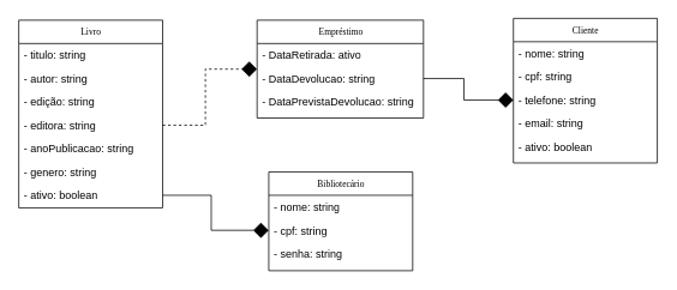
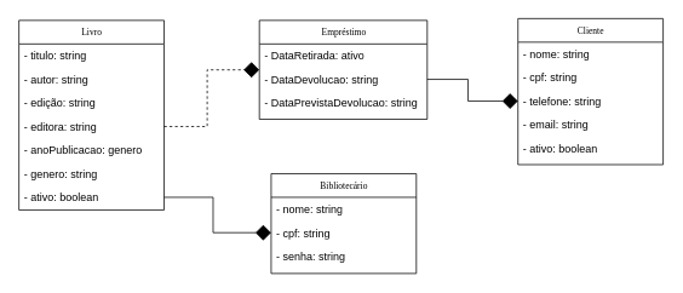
  <mxCell id="0" />
  <mxCell id="1" parent="0" />
  <mxCell id="2" value="Empréstimo" style="swimlane;html=1;fontStyle=0;childLayout=stackLayout;horizontal=1;startSize=26;fillColor=none;horizontalStack=0;resizeParent=1;resizeLast=0;collapsible=1;marginBottom=0;swimlaneFillColor=#ffffff;rounded=0;shadow=0;comic=0;labelBackgroundColor=none;strokeColor=#000000;strokeWidth=1;fontFamily=Verdana;fontSize=10;fontColor=#000000;align=center;" parent="1" vertex="1"><mxGeometry x="285" y="22" width="185" height="109" as="geometry" /></mxCell>
  <mxCell id="3" value="- DataRetirada: ativo" style="text;html=1;strokeColor=none;fillColor=none;align=left;verticalAlign=top;spacingLeft=4;spacingRight=4;whiteSpace=wrap;overflow=hidden;rotatable=0;points=[[0,0.5],[1,0.5]];portConstraint=eastwest;" parent="2" vertex="1"><mxGeometry y="26" width="185" height="26" as="geometry" /></mxCell>
  <mxCell id="4" value="- DataDevolucao: string" style="text;html=1;strokeColor=none;fillColor=none;align=left;verticalAlign=top;spacingLeft=4;spacingRight=4;whiteSpace=wrap;overflow=hidden;rotatable=0;points=[[0,0.5],[1,0.5]];portConstraint=eastwest;" parent="2" vertex="1"><mxGeometry y="52" width="185" height="26" as="geometry" /></mxCell>
  <mxCell id="5" value="- DataPrevistaDevolucao: string" style="text;html=1;strokeColor=none;fillColor=none;align=left;verticalAlign=top;spacingLeft=4;spacingRight=4;whiteSpace=wrap;overflow=hidden;rotatable=0;points=[[0,0.5],[1,0.5]];portConstraint=eastwest;" parent="2" vertex="1"><mxGeometry y="78" width="185" height="26" as="geometry" /></mxCell>
  <mxCell id="6" value="Livro" style="swimlane;html=1;fontStyle=0;childLayout=stackLayout;horizontal=1;startSize=26;fillColor=none;horizontalStack=0;resizeParent=1;resizeLast=0;collapsible=1;marginBottom=0;swimlaneFillColor=#ffffff;rounded=0;shadow=0;comic=0;labelBackgroundColor=none;strokeColor=#000000;strokeWidth=1;fontFamily=Verdana;fontSize=10;fontColor=#000000;align=center;" parent="1" vertex="1"><mxGeometry x="20" y="22" width="160" height="209" as="geometry" /></mxCell>
  <mxCell id="7" value="-&amp;nbsp;titulo: string" style="text;html=1;strokeColor=none;fillColor=none;align=left;verticalAlign=top;spacingLeft=4;spacingRight=4;whiteSpace=wrap;overflow=hidden;rotatable=0;points=[[0,0.5],[1,0.5]];portConstraint=eastwest;" parent="6" vertex="1"><mxGeometry y="26" width="160" height="26" as="geometry" /></mxCell>
  <mxCell id="8" value="- autor: string" style="text;html=1;strokeColor=none;fillColor=none;align=left;verticalAlign=top;spacingLeft=4;spacingRight=4;whiteSpace=wrap;overflow=hidden;rotatable=0;points=[[0,0.5],[1,0.5]];portConstraint=eastwest;" parent="6" vertex="1"><mxGeometry y="52" width="160" height="26" as="geometry" /></mxCell>
  <mxCell id="9" value="- edição: string" style="text;html=1;strokeColor=none;fillColor=none;align=left;verticalAlign=top;spacingLeft=4;spacingRight=4;whiteSpace=wrap;overflow=hidden;rotatable=0;points=[[0,0.5],[1,0.5]];portConstraint=eastwest;" vertex="1" parent="6"><mxGeometry y="78" width="160" height="26" as="geometry" /></mxCell>
  <mxCell id="10" value="- editora: string" style="text;html=1;strokeColor=none;fillColor=none;align=left;verticalAlign=top;spacingLeft=4;spacingRight=4;whiteSpace=wrap;overflow=hidden;rotatable=0;points=[[0,0.5],[1,0.5]];portConstraint=eastwest;" vertex="1" parent="6"><mxGeometry y="104" width="160" height="26" as="geometry" /></mxCell>
- <mxCell id="11" value="- anoPublicacao: string" style="text;html=1;strokeColor=none;fillColor=none;align=left;verticalAlign=top;spacingLeft=4;spacingRight=4;whiteSpace=wrap;overflow=hidden;rotatable=0;points=[[0,0.5],[1,0.5]];portConstraint=eastwest;" vertex="1" parent="6"><mxGeometry y="130" width="160" height="26" as="geometry" /></mxCell>
+ <mxCell id="11" value="- anoPublicacao: genero" style="text;html=1;strokeColor=none;fillColor=none;align=left;verticalAlign=top;spacingLeft=4;spacingRight=4;whiteSpace=wrap;overflow=hidden;rotatable=0;points=[[0,0.5],[1,0.5]];portConstraint=eastwest;" vertex="1" parent="6"><mxGeometry y="130" width="160" height="26" as="geometry" /></mxCell>
  <mxCell id="12" value="- genero: string" style="text;html=1;strokeColor=none;fillColor=none;align=left;verticalAlign=top;spacingLeft=4;spacingRight=4;whiteSpace=wrap;overflow=hidden;rotatable=0;points=[[0,0.5],[1,0.5]];portConstraint=eastwest;" vertex="1" parent="6"><mxGeometry y="156" width="160" height="26" as="geometry" /></mxCell>
  <mxCell id="13" value="- ativo: boolean" style="text;html=1;strokeColor=none;fillColor=none;align=left;verticalAlign=top;spacingLeft=4;spacingRight=4;whiteSpace=wrap;overflow=hidden;rotatable=0;points=[[0,0.5],[1,0.5]];portConstraint=eastwest;" vertex="1" parent="6"><mxGeometry y="182" width="160" height="26" as="geometry" /></mxCell>
  <mxCell id="14" style="edgeStyle=orthogonalEdgeStyle;rounded=0;orthogonalLoop=1;jettySize=auto;html=1;exitX=1;exitY=0.5;exitDx=0;exitDy=0;endArrow=diamond;endFill=1;startSize=18;sourcePerimeterSpacing=6;endSize=15;dashed=1;" edge="1" parent="1" source="10" target="2"><mxGeometry relative="1" as="geometry"><mxPoint x="270" y="71" as="targetPoint" /></mxGeometry></mxCell>
  <mxCell id="15" value="Cliente" style="swimlane;html=1;fontStyle=0;childLayout=stackLayout;horizontal=1;startSize=26;fillColor=none;horizontalStack=0;resizeParent=1;resizeLast=0;collapsible=1;marginBottom=0;swimlaneFillColor=#ffffff;rounded=0;shadow=0;comic=0;labelBackgroundColor=none;strokeColor=#000000;strokeWidth=1;fontFamily=Verdana;fontSize=10;fontColor=#000000;align=center;" vertex="1" parent="1"><mxGeometry x="570" y="20" width="160" height="161" as="geometry" /></mxCell>
  <mxCell id="16" value="-&amp;nbsp;nome: string" style="text;html=1;strokeColor=none;fillColor=none;align=left;verticalAlign=top;spacingLeft=4;spacingRight=4;whiteSpace=wrap;overflow=hidden;rotatable=0;points=[[0,0.5],[1,0.5]];portConstraint=eastwest;" vertex="1" parent="15"><mxGeometry y="26" width="160" height="26" as="geometry" /></mxCell>
  <mxCell id="17" value="- cpf: string" style="text;html=1;strokeColor=none;fillColor=none;align=left;verticalAlign=top;spacingLeft=4;spacingRight=4;whiteSpace=wrap;overflow=hidden;rotatable=0;points=[[0,0.5],[1,0.5]];portConstraint=eastwest;" vertex="1" parent="15"><mxGeometry y="52" width="160" height="26" as="geometry" /></mxCell>
  <mxCell id="18" value="- telefone: string" style="text;html=1;strokeColor=none;fillColor=none;align=left;verticalAlign=top;spacingLeft=4;spacingRight=4;whiteSpace=wrap;overflow=hidden;rotatable=0;points=[[0,0.5],[1,0.5]];portConstraint=eastwest;" vertex="1" parent="15"><mxGeometry y="78" width="160" height="26" as="geometry" /></mxCell>
  <mxCell id="19" value="- email: string" style="text;html=1;strokeColor=none;fillColor=none;align=left;verticalAlign=top;spacingLeft=4;spacingRight=4;whiteSpace=wrap;overflow=hidden;rotatable=0;points=[[0,0.5],[1,0.5]];portConstraint=eastwest;" vertex="1" parent="15"><mxGeometry y="104" width="160" height="26" as="geometry" /></mxCell>
  <mxCell id="20" value="- ativo: boolean" style="text;html=1;strokeColor=none;fillColor=none;align=left;verticalAlign=top;spacingLeft=4;spacingRight=4;whiteSpace=wrap;overflow=hidden;rotatable=0;points=[[0,0.5],[1,0.5]];portConstraint=eastwest;" vertex="1" parent="15"><mxGeometry y="130" width="160" height="26" as="geometry" /></mxCell>
  <mxCell id="21" style="edgeStyle=orthogonalEdgeStyle;rounded=0;orthogonalLoop=1;jettySize=auto;html=1;exitX=1;exitY=0.5;exitDx=0;exitDy=0;entryX=0;entryY=0.5;entryDx=0;entryDy=0;startSize=18;sourcePerimeterSpacing=6;endArrow=diamond;endFill=1;endSize=15;" edge="1" parent="1" source="4" target="18"><mxGeometry relative="1" as="geometry" /></mxCell>
  <mxCell id="22" value="Bibliotecário" style="swimlane;html=1;fontStyle=0;childLayout=stackLayout;horizontal=1;startSize=26;fillColor=none;horizontalStack=0;resizeParent=1;resizeLast=0;collapsible=1;marginBottom=0;swimlaneFillColor=#ffffff;rounded=0;shadow=0;comic=0;labelBackgroundColor=none;strokeColor=#000000;strokeWidth=1;fontFamily=Verdana;fontSize=10;fontColor=#000000;align=center;" vertex="1" parent="1"><mxGeometry x="298" y="191" width="160" height="110" as="geometry" /></mxCell>
  <mxCell id="23" value="-&amp;nbsp;nome: string" style="text;html=1;strokeColor=none;fillColor=none;align=left;verticalAlign=top;spacingLeft=4;spacingRight=4;whiteSpace=wrap;overflow=hidden;rotatable=0;points=[[0,0.5],[1,0.5]];portConstraint=eastwest;" vertex="1" parent="22"><mxGeometry y="26" width="160" height="26" as="geometry" /></mxCell>
  <mxCell id="24" value="- cpf: string" style="text;html=1;strokeColor=none;fillColor=none;align=left;verticalAlign=top;spacingLeft=4;spacingRight=4;whiteSpace=wrap;overflow=hidden;rotatable=0;points=[[0,0.5],[1,0.5]];portConstraint=eastwest;" vertex="1" parent="22"><mxGeometry y="52" width="160" height="26" as="geometry" /></mxCell>
  <mxCell id="25" value="- senha: string" style="text;html=1;strokeColor=none;fillColor=none;align=left;verticalAlign=top;spacingLeft=4;spacingRight=4;whiteSpace=wrap;overflow=hidden;rotatable=0;points=[[0,0.5],[1,0.5]];portConstraint=eastwest;" vertex="1" parent="22"><mxGeometry y="78" width="160" height="26" as="geometry" /></mxCell>
  <mxCell id="26" style="edgeStyle=orthogonalEdgeStyle;rounded=0;orthogonalLoop=1;jettySize=auto;html=1;exitX=1;exitY=0.5;exitDx=0;exitDy=0;entryX=0;entryY=0.5;entryDx=0;entryDy=0;startSize=18;sourcePerimeterSpacing=6;endArrow=diamond;endFill=1;endSize=15;" edge="1" parent="1" source="13" target="24"><mxGeometry relative="1" as="geometry" /></mxCell>
